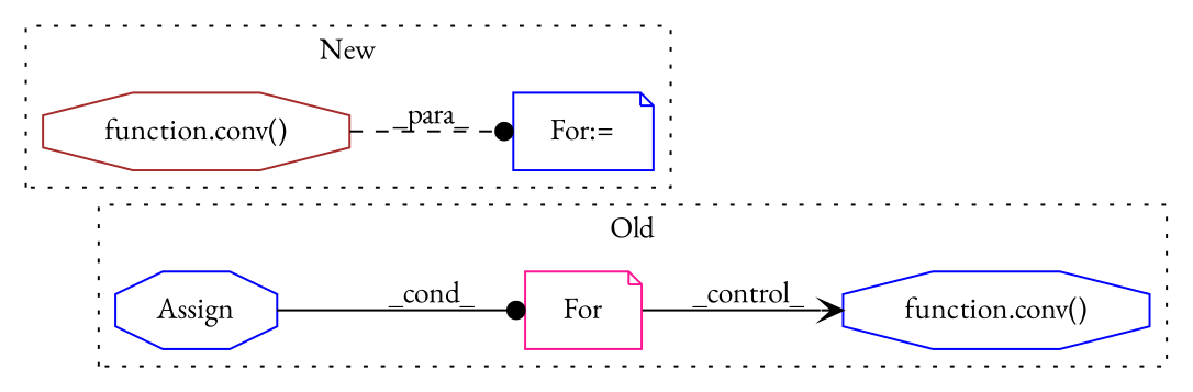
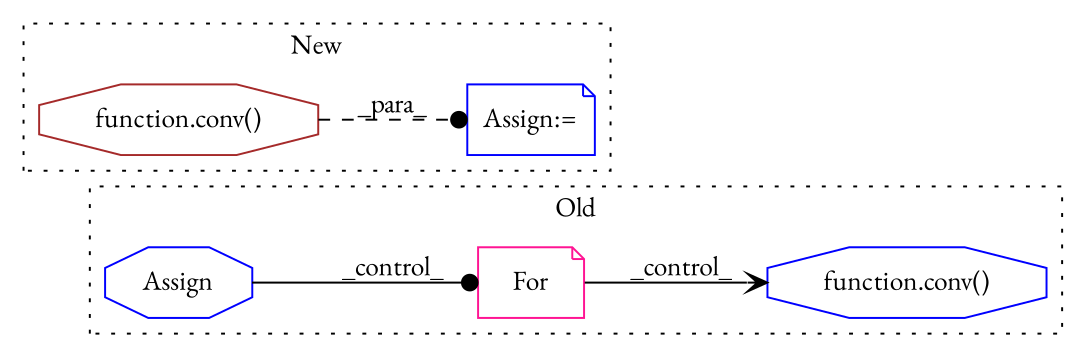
  digraph {
    fontname="EB Garamond"
    rankdir=LR
    node [a=75 color=blue fontname="EB Garamond" l="5,1" shape=octagon]
    edge [arrowhead=dot fontname="EB Garamond" style=solid]
    n1 [label="function.conv()" s="1721,1730"]
    n2 [a=107 color=deeppink l="4,14" label=For s="1680,1703" shape=note]
    n3 [a=87 l=4 label=Assign s=1684]
    n4 [color=brown label="function.conv()" s="3523,3538"]
-   n5 [a=68 l=3 label="For:=" s=3520 shape=note]
+   n5 [a=68 l=3 label="Assign:=" s=3520 shape=note]
    subgraph cluster_1 {
      label=Old
      style=dotted
      n1
      n2
      n3
    }
    subgraph cluster_2 {
      label=New
      style=dotted
      n4
      n5
    }
    n2 -> n1 [arrowhead=vee label=_control_]
-   n3 -> n2 [label=_cond_]
+   n3 -> n2 [label=_control_]
    n4 -> n5 [label=_para_ style=dashed]
  }
